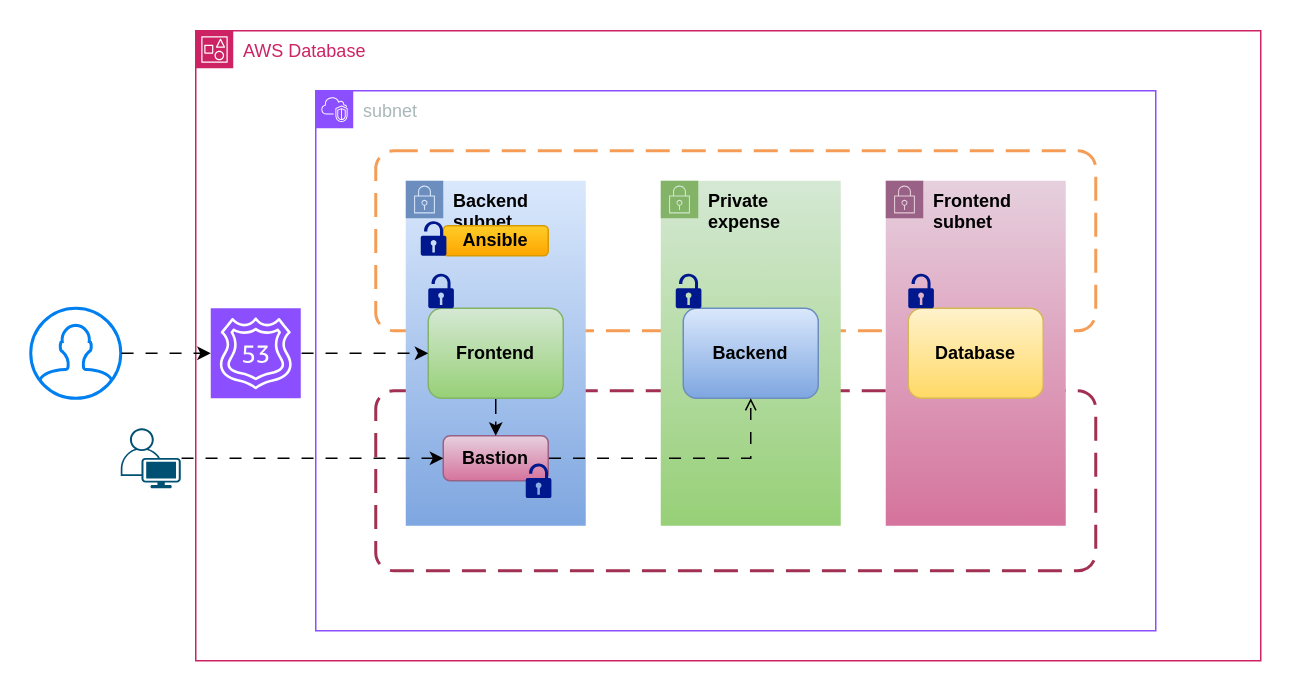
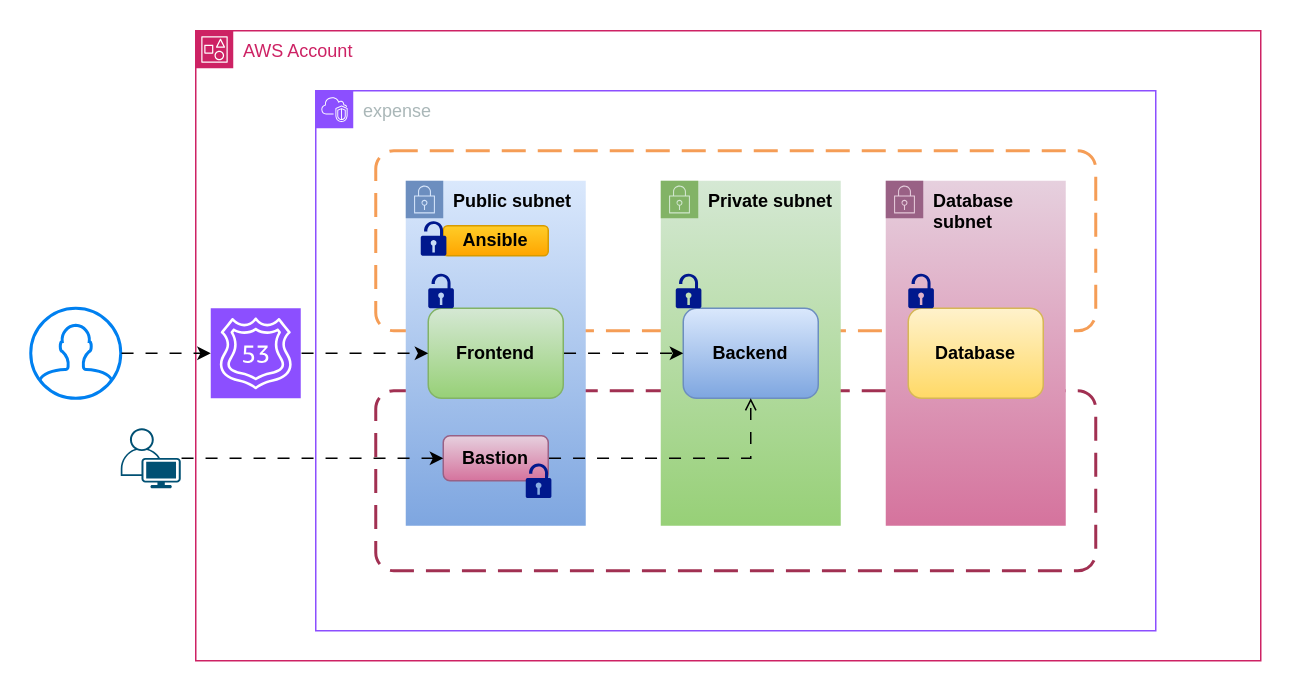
  <mxCell id="0" />
  <mxCell id="1" parent="0" />
- <mxCell id="2" value="AWS Database" style="points=[[0,0],[0.25,0],[0.5,0],[0.75,0],[1,0],[1,0.25],[1,0.5],[1,0.75],[1,1],[0.75,1],[0.5,1],[0.25,1],[0,1],[0,0.75],[0,0.5],[0,0.25]];outlineConnect=0;gradientColor=none;html=1;whiteSpace=wrap;fontSize=12;fontStyle=0;container=1;pointerEvents=0;collapsible=0;recursiveResize=0;shape=mxgraph.aws4.group;grIcon=mxgraph.aws4.group_account;strokeColor=#CD2264;fillColor=none;verticalAlign=top;align=left;spacingLeft=30;fontColor=#CD2264;dashed=0;" vertex="1" parent="1"><mxGeometry x="130" y="20" width="710" height="420" as="geometry" /></mxCell>
- <mxCell id="3" value="subnet" style="points=[[0,0],[0.25,0],[0.5,0],[0.75,0],[1,0],[1,0.25],[1,0.5],[1,0.75],[1,1],[0.75,1],[0.5,1],[0.25,1],[0,1],[0,0.75],[0,0.5],[0,0.25]];outlineConnect=0;gradientColor=none;html=1;whiteSpace=wrap;fontSize=12;fontStyle=0;container=1;pointerEvents=0;collapsible=0;recursiveResize=0;shape=mxgraph.aws4.group;grIcon=mxgraph.aws4.group_vpc2;strokeColor=#8C4FFF;fillColor=none;verticalAlign=top;align=left;spacingLeft=30;fontColor=#AAB7B8;dashed=0;" vertex="1" parent="2"><mxGeometry x="80" y="40" width="560" height="360" as="geometry" /></mxCell>
+ <mxCell id="2" value="AWS Account" style="points=[[0,0],[0.25,0],[0.5,0],[0.75,0],[1,0],[1,0.25],[1,0.5],[1,0.75],[1,1],[0.75,1],[0.5,1],[0.25,1],[0,1],[0,0.75],[0,0.5],[0,0.25]];outlineConnect=0;gradientColor=none;html=1;whiteSpace=wrap;fontSize=12;fontStyle=0;container=1;pointerEvents=0;collapsible=0;recursiveResize=0;shape=mxgraph.aws4.group;grIcon=mxgraph.aws4.group_account;strokeColor=#CD2264;fillColor=none;verticalAlign=top;align=left;spacingLeft=30;fontColor=#CD2264;dashed=0;" vertex="1" parent="1"><mxGeometry x="130" y="20" width="710" height="420" as="geometry" /></mxCell>
+ <mxCell id="3" value="expense" style="points=[[0,0],[0.25,0],[0.5,0],[0.75,0],[1,0],[1,0.25],[1,0.5],[1,0.75],[1,1],[0.75,1],[0.5,1],[0.25,1],[0,1],[0,0.75],[0,0.5],[0,0.25]];outlineConnect=0;gradientColor=none;html=1;whiteSpace=wrap;fontSize=12;fontStyle=0;container=1;pointerEvents=0;collapsible=0;recursiveResize=0;shape=mxgraph.aws4.group;grIcon=mxgraph.aws4.group_vpc2;strokeColor=#8C4FFF;fillColor=none;verticalAlign=top;align=left;spacingLeft=30;fontColor=#AAB7B8;dashed=0;" vertex="1" parent="2"><mxGeometry x="80" y="40" width="560" height="360" as="geometry" /></mxCell>
  <mxCell id="4" value="" style="rounded=1;arcSize=10;dashed=1;strokeColor=#F59D56;fillColor=none;gradientColor=none;dashPattern=8 4;strokeWidth=2;" vertex="1" parent="3"><mxGeometry x="40" y="40" width="480" height="120" as="geometry" /></mxCell>
  <mxCell id="5" value="" style="rounded=1;arcSize=10;dashed=1;strokeColor=#a13052;fillColor=none;gradientColor=none;dashPattern=8 4;strokeWidth=2;" vertex="1" parent="3"><mxGeometry x="40" y="200" width="480" height="120" as="geometry" /></mxCell>
- <mxCell id="6" value="&lt;b&gt;Backend subnet&lt;/b&gt;" style="points=[[0,0],[0.25,0],[0.5,0],[0.75,0],[1,0],[1,0.25],[1,0.5],[1,0.75],[1,1],[0.75,1],[0.5,1],[0.25,1],[0,1],[0,0.75],[0,0.5],[0,0.25]];outlineConnect=0;gradientColor=#7ea6e0;html=1;whiteSpace=wrap;fontSize=12;fontStyle=0;container=1;pointerEvents=0;collapsible=0;recursiveResize=0;shape=mxgraph.aws4.group;grIcon=mxgraph.aws4.group_security_group;grStroke=0;strokeColor=#6c8ebf;fillColor=#dae8fc;verticalAlign=top;align=left;spacingLeft=30;dashed=0;" vertex="1" parent="3"><mxGeometry x="60" y="60" width="120" height="230" as="geometry" /></mxCell>
+ <mxCell id="6" value="&lt;b&gt;Public subnet&lt;/b&gt;" style="points=[[0,0],[0.25,0],[0.5,0],[0.75,0],[1,0],[1,0.25],[1,0.5],[1,0.75],[1,1],[0.75,1],[0.5,1],[0.25,1],[0,1],[0,0.75],[0,0.5],[0,0.25]];outlineConnect=0;gradientColor=#7ea6e0;html=1;whiteSpace=wrap;fontSize=12;fontStyle=0;container=1;pointerEvents=0;collapsible=0;recursiveResize=0;shape=mxgraph.aws4.group;grIcon=mxgraph.aws4.group_security_group;grStroke=0;strokeColor=#6c8ebf;fillColor=#dae8fc;verticalAlign=top;align=left;spacingLeft=30;dashed=0;" vertex="1" parent="3"><mxGeometry x="60" y="60" width="120" height="230" as="geometry" /></mxCell>
  <mxCell id="7" value="&lt;b&gt;Frontend&lt;/b&gt;" style="rounded=1;whiteSpace=wrap;html=1;fillColor=#d5e8d4;gradientColor=#97d077;strokeColor=#82b366;" vertex="1" parent="6"><mxGeometry x="15" y="85" width="90" height="60" as="geometry" /></mxCell>
  <mxCell id="8" value="&lt;b&gt;Ansible&lt;/b&gt;" style="rounded=1;whiteSpace=wrap;html=1;fillColor=#ffcd28;gradientColor=#ffa500;strokeColor=#d79b00;" vertex="1" parent="6"><mxGeometry x="25" y="30" width="70" height="20" as="geometry" /></mxCell>
  <mxCell id="9" value="&lt;b&gt;Bastion&lt;/b&gt;" style="rounded=1;whiteSpace=wrap;html=1;fillColor=#e6d0de;gradientColor=#d5739d;strokeColor=#996185;" vertex="1" parent="6"><mxGeometry x="25" y="170" width="70" height="30" as="geometry" /></mxCell>
  <mxCell id="10" value="" style="sketch=0;aspect=fixed;pointerEvents=1;shadow=0;dashed=0;html=1;strokeColor=none;labelPosition=center;verticalLabelPosition=bottom;verticalAlign=top;align=center;fillColor=#00188D;shape=mxgraph.mscae.enterprise.lock_unlocked" vertex="1" parent="6"><mxGeometry x="15" y="61.89" width="17.1" height="23.11" as="geometry" /></mxCell>
- <mxCell id="11" value="&lt;b&gt;Private expense&lt;/b&gt;" style="points=[[0,0],[0.25,0],[0.5,0],[0.75,0],[1,0],[1,0.25],[1,0.5],[1,0.75],[1,1],[0.75,1],[0.5,1],[0.25,1],[0,1],[0,0.75],[0,0.5],[0,0.25]];outlineConnect=0;gradientColor=#97d077;html=1;whiteSpace=wrap;fontSize=12;fontStyle=0;container=1;pointerEvents=0;collapsible=0;recursiveResize=0;shape=mxgraph.aws4.group;grIcon=mxgraph.aws4.group_security_group;grStroke=0;strokeColor=#82b366;fillColor=#d5e8d4;verticalAlign=top;align=left;spacingLeft=30;dashed=0;" vertex="1" parent="3"><mxGeometry x="230" y="60" width="120" height="230" as="geometry" /></mxCell>
+ <mxCell id="11" value="&lt;b&gt;Private subnet&lt;/b&gt;" style="points=[[0,0],[0.25,0],[0.5,0],[0.75,0],[1,0],[1,0.25],[1,0.5],[1,0.75],[1,1],[0.75,1],[0.5,1],[0.25,1],[0,1],[0,0.75],[0,0.5],[0,0.25]];outlineConnect=0;gradientColor=#97d077;html=1;whiteSpace=wrap;fontSize=12;fontStyle=0;container=1;pointerEvents=0;collapsible=0;recursiveResize=0;shape=mxgraph.aws4.group;grIcon=mxgraph.aws4.group_security_group;grStroke=0;strokeColor=#82b366;fillColor=#d5e8d4;verticalAlign=top;align=left;spacingLeft=30;dashed=0;" vertex="1" parent="3"><mxGeometry x="230" y="60" width="120" height="230" as="geometry" /></mxCell>
  <mxCell id="12" value="&lt;b&gt;Backend&lt;/b&gt;" style="rounded=1;whiteSpace=wrap;html=1;fillColor=#dae8fc;gradientColor=#7ea6e0;strokeColor=#6c8ebf;" vertex="1" parent="11"><mxGeometry x="15" y="85" width="90" height="60" as="geometry" /></mxCell>
  <mxCell id="13" value="" style="sketch=0;aspect=fixed;pointerEvents=1;shadow=0;dashed=0;html=1;strokeColor=none;labelPosition=center;verticalLabelPosition=bottom;verticalAlign=top;align=center;fillColor=#00188D;shape=mxgraph.mscae.enterprise.lock_unlocked" vertex="1" parent="11"><mxGeometry x="10" y="61.89" width="17.1" height="23.11" as="geometry" /></mxCell>
- <mxCell id="14" value="&lt;b&gt;Frontend subnet&lt;/b&gt;" style="points=[[0,0],[0.25,0],[0.5,0],[0.75,0],[1,0],[1,0.25],[1,0.5],[1,0.75],[1,1],[0.75,1],[0.5,1],[0.25,1],[0,1],[0,0.75],[0,0.5],[0,0.25]];outlineConnect=0;gradientColor=#d5739d;html=1;whiteSpace=wrap;fontSize=12;fontStyle=0;container=1;pointerEvents=0;collapsible=0;recursiveResize=0;shape=mxgraph.aws4.group;grIcon=mxgraph.aws4.group_security_group;grStroke=0;strokeColor=#996185;fillColor=#e6d0de;verticalAlign=top;align=left;spacingLeft=30;dashed=0;" vertex="1" parent="3"><mxGeometry x="380" y="60" width="120" height="230" as="geometry" /></mxCell>
+ <mxCell id="14" value="&lt;b&gt;Database subnet&lt;/b&gt;" style="points=[[0,0],[0.25,0],[0.5,0],[0.75,0],[1,0],[1,0.25],[1,0.5],[1,0.75],[1,1],[0.75,1],[0.5,1],[0.25,1],[0,1],[0,0.75],[0,0.5],[0,0.25]];outlineConnect=0;gradientColor=#d5739d;html=1;whiteSpace=wrap;fontSize=12;fontStyle=0;container=1;pointerEvents=0;collapsible=0;recursiveResize=0;shape=mxgraph.aws4.group;grIcon=mxgraph.aws4.group_security_group;grStroke=0;strokeColor=#996185;fillColor=#e6d0de;verticalAlign=top;align=left;spacingLeft=30;dashed=0;" vertex="1" parent="3"><mxGeometry x="380" y="60" width="120" height="230" as="geometry" /></mxCell>
  <mxCell id="15" value="&lt;b&gt;Database&lt;/b&gt;" style="rounded=1;whiteSpace=wrap;html=1;fillColor=#fff2cc;gradientColor=#ffd966;strokeColor=#d6b656;" vertex="1" parent="14"><mxGeometry x="15" y="85" width="90" height="60" as="geometry" /></mxCell>
  <mxCell id="16" value="" style="sketch=0;aspect=fixed;pointerEvents=1;shadow=0;dashed=0;html=1;strokeColor=none;labelPosition=center;verticalLabelPosition=bottom;verticalAlign=top;align=center;fillColor=#00188D;shape=mxgraph.mscae.enterprise.lock_unlocked" vertex="1" parent="14"><mxGeometry x="15" y="61.89" width="17.1" height="23.11" as="geometry" /></mxCell>
- <mxCell id="17" style="edgeStyle=orthogonalEdgeStyle;rounded=0;orthogonalLoop=1;jettySize=auto;html=1;flowAnimation=1;" edge="1" parent="3" source="7" target="9"><mxGeometry relative="1" as="geometry" /></mxCell>
+ <mxCell id="17" style="edgeStyle=orthogonalEdgeStyle;rounded=0;orthogonalLoop=1;jettySize=auto;html=1;entryX=0;entryY=0.5;entryDx=0;entryDy=0;flowAnimation=1;" edge="1" parent="3" source="7" target="12"><mxGeometry relative="1" as="geometry" /></mxCell>
  <mxCell id="18" style="edgeStyle=orthogonalEdgeStyle;rounded=0;orthogonalLoop=1;jettySize=auto;html=1;entryX=0.5;entryY=1;entryDx=0;entryDy=0;flowAnimation=1;endArrow=open;" edge="1" parent="3" source="9" target="12"><mxGeometry relative="1" as="geometry" /></mxCell>
  <mxCell id="19" value="" style="sketch=0;aspect=fixed;pointerEvents=1;shadow=0;dashed=0;html=1;strokeColor=none;labelPosition=center;verticalLabelPosition=bottom;verticalAlign=top;align=center;fillColor=#00188D;shape=mxgraph.mscae.enterprise.lock_unlocked" vertex="1" parent="3"><mxGeometry x="70" y="86.89" width="17.1" height="23.11" as="geometry" /></mxCell>
  <mxCell id="20" value="" style="sketch=0;aspect=fixed;pointerEvents=1;shadow=0;dashed=0;html=1;strokeColor=none;labelPosition=center;verticalLabelPosition=bottom;verticalAlign=top;align=center;fillColor=#00188D;shape=mxgraph.mscae.enterprise.lock_unlocked" vertex="1" parent="3"><mxGeometry x="140" y="248.45" width="17.1" height="23.11" as="geometry" /></mxCell>
  <mxCell id="21" style="edgeStyle=orthogonalEdgeStyle;rounded=0;orthogonalLoop=1;jettySize=auto;html=1;entryX=0;entryY=0.5;entryDx=0;entryDy=0;flowAnimation=1;" edge="1" parent="2" source="22" target="7"><mxGeometry relative="1" as="geometry" /></mxCell>
  <mxCell id="22" value="" style="sketch=0;points=[[0,0,0],[0.25,0,0],[0.5,0,0],[0.75,0,0],[1,0,0],[0,1,0],[0.25,1,0],[0.5,1,0],[0.75,1,0],[1,1,0],[0,0.25,0],[0,0.5,0],[0,0.75,0],[1,0.25,0],[1,0.5,0],[1,0.75,0]];outlineConnect=0;fontColor=#232F3E;fillColor=#8C4FFF;strokeColor=#ffffff;dashed=0;verticalLabelPosition=bottom;verticalAlign=top;align=center;html=1;fontSize=12;fontStyle=0;aspect=fixed;shape=mxgraph.aws4.resourceIcon;resIcon=mxgraph.aws4.route_53;" vertex="1" parent="2"><mxGeometry x="10" y="185" width="60" height="60" as="geometry" /></mxCell>
  <mxCell id="23" value="" style="html=1;verticalLabelPosition=bottom;align=center;labelBackgroundColor=#ffffff;verticalAlign=top;strokeWidth=2;strokeColor=#0080F0;shadow=0;dashed=0;shape=mxgraph.ios7.icons.user;" vertex="1" parent="1"><mxGeometry x="20" y="205" width="60" height="60" as="geometry" /></mxCell>
  <mxCell id="24" style="edgeStyle=orthogonalEdgeStyle;rounded=0;orthogonalLoop=1;jettySize=auto;html=1;entryX=0;entryY=0.5;entryDx=0;entryDy=0;entryPerimeter=0;flowAnimation=1;" edge="1" parent="1" source="23" target="22"><mxGeometry relative="1" as="geometry" /></mxCell>
  <mxCell id="25" style="edgeStyle=orthogonalEdgeStyle;rounded=0;orthogonalLoop=1;jettySize=auto;html=1;entryX=0;entryY=0.5;entryDx=0;entryDy=0;flowAnimation=1;" edge="1" parent="1" source="26" target="9"><mxGeometry relative="1" as="geometry" /></mxCell>
  <mxCell id="26" value="" style="points=[[0.35,0,0],[0.98,0.51,0],[1,0.71,0],[0.67,1,0],[0,0.795,0],[0,0.65,0]];verticalLabelPosition=bottom;sketch=0;html=1;verticalAlign=top;aspect=fixed;align=center;pointerEvents=1;shape=mxgraph.cisco19.user;fillColor=#005073;strokeColor=none;" vertex="1" parent="1"><mxGeometry x="80" y="285" width="40" height="40" as="geometry" /></mxCell>
